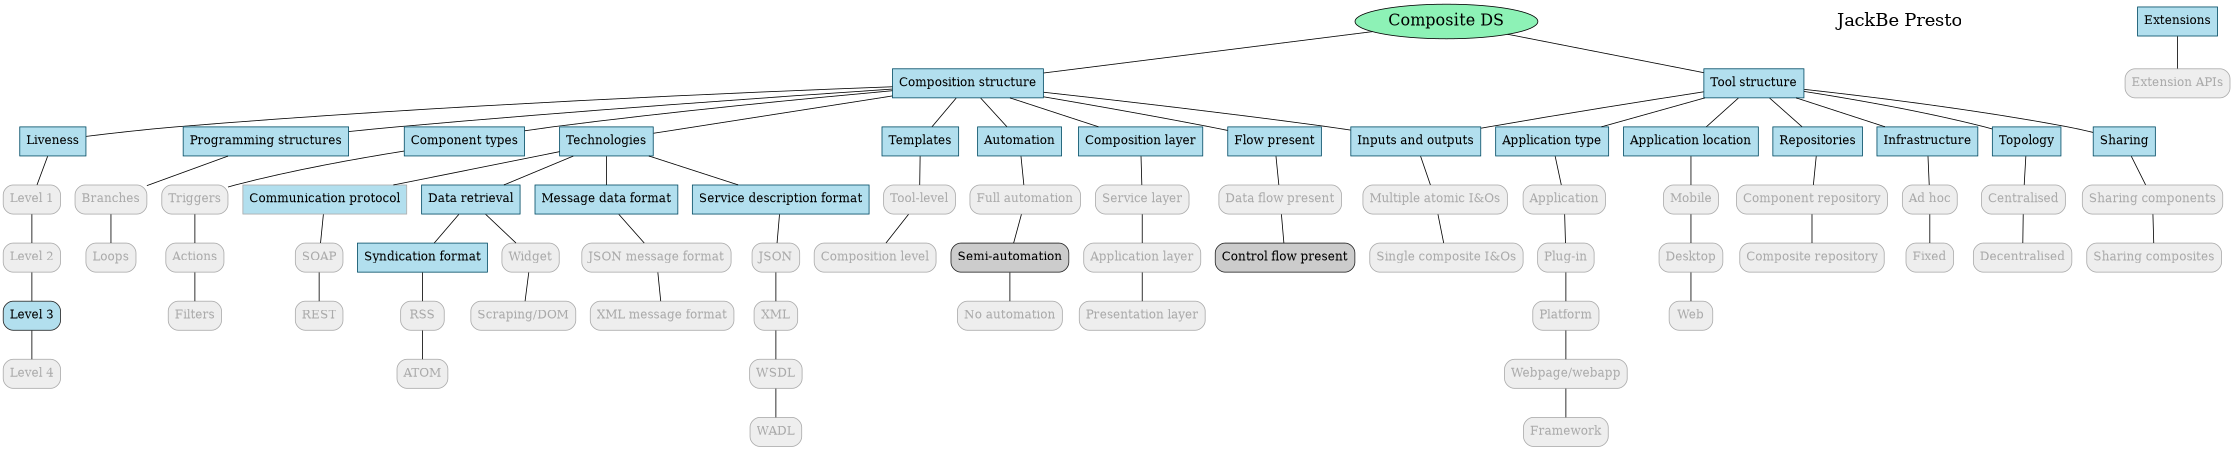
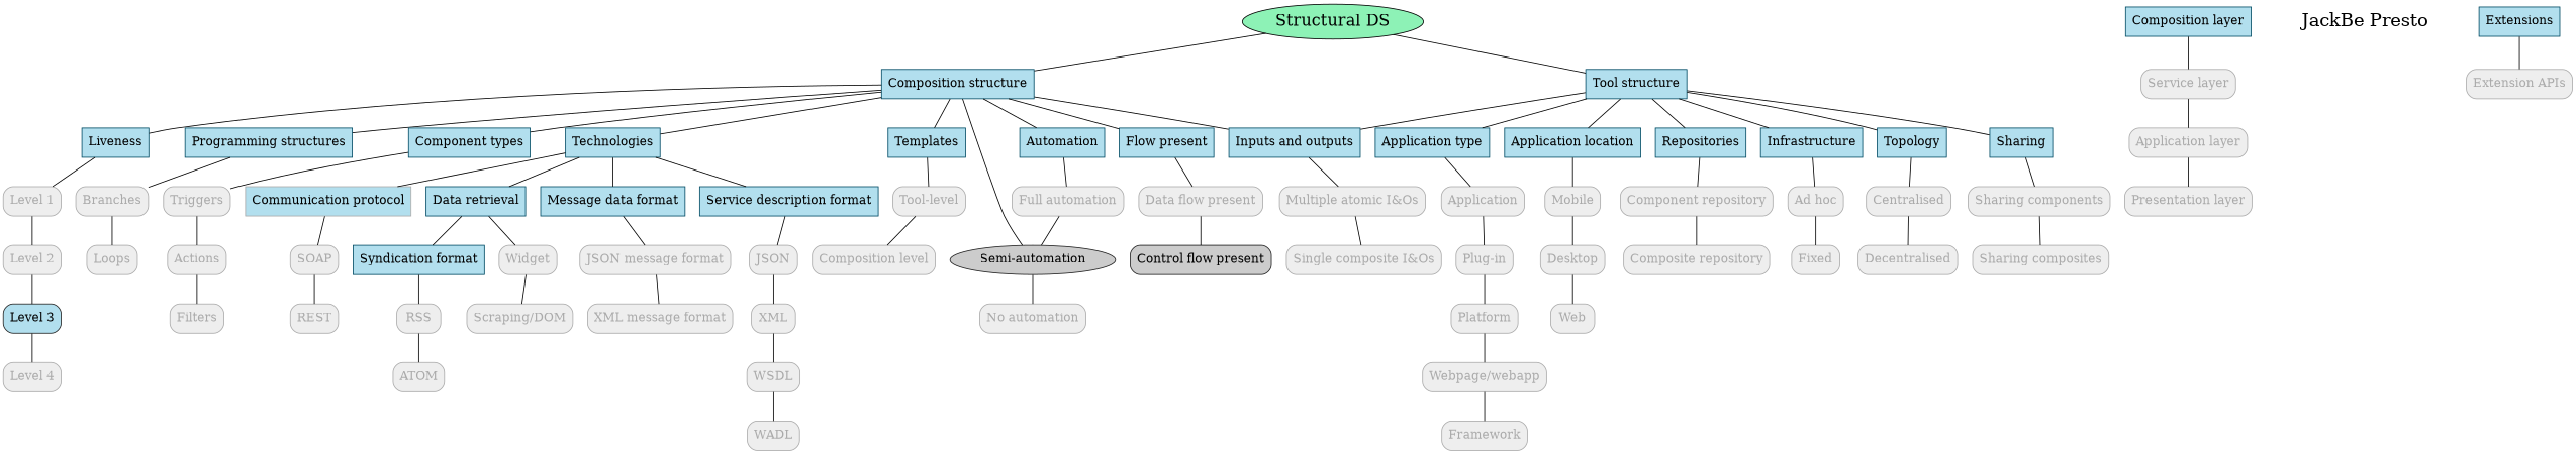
  digraph {
    node [color="#AAAAAA" fillcolor="#EEEEEE" fontsize=15 style="rounded,filled" fontcolor="#AAAAAA" shape=rect]
    edge [arrowhead=none]
-   "Structural DS" [color="047b35" fillcolor="#8df2b6" fontsize=20 style=filled label="Composite DS" fontcolor="" shape=""]
+   "Structural DS" [color="047b35" fillcolor="#8df2b6" fontsize=20 style=filled fontcolor="" shape=""]
    "Composition structure" [color="#004a63" fillcolor=lightblue2 fontcolor="#000000" shape=box style=filled]
    "Tool structure" [color="#004a63" fillcolor=lightblue2 fontcolor="#000000" shape=box style=filled]
    Liveness [color="#004a63" fillcolor=lightblue2 fontcolor="#000000" shape=box style=filled]
    "Programming structures" [color="#004a63" fillcolor=lightblue2 fontcolor="#000000" shape=box style=filled]
    "Component types" [color="#004a63" fillcolor=lightblue2 fontcolor="#000000" shape=box style=filled]
    Technologies [color="#004a63" fillcolor=lightblue2 fontcolor="#000000" shape=box style=filled]
    Templates [color="#004a63" fillcolor=lightblue2 fontcolor="#000000" shape=box style=filled]
    Automation [color="#004a63" fillcolor=lightblue2 fontcolor="#000000" shape=box style=filled]
    "Composition layer" [color="#004a63" fillcolor=lightblue2 fontcolor="#000000" shape=box style=filled]
    "Flow present" [color="#004a63" fillcolor=lightblue2 fontcolor="#000000" shape=box style=filled]
    "Inputs and outputs" [color="#004a63" fillcolor=lightblue2 fontcolor="#000000" shape=box style=filled]
    "Application type" [color="#004a63" fillcolor=lightblue2 fontcolor="#000000" shape=box style=filled]
    "Application location" [color="#004a63" fillcolor=lightblue2 fontcolor="#000000" shape=box style=filled]
    Repositories [color="#004a63" fillcolor=lightblue2 fontcolor="#000000" shape=box style=filled]
    Infrastructure [color="#004a63" fillcolor=lightblue2 fontcolor="#000000" shape=box style=filled]
    Topology [color="#004a63" fillcolor=lightblue2 fontcolor="#000000" shape=box style=filled]
    Sharing [color="#004a63" fillcolor=lightblue2 fontcolor="#000000" shape=box style=filled]
    "JackBe Presto" [color="#FFFFFF" fillcolor="#FFFFFF" fontcolor="#000000" fontsize=22 style=filled shape=""]
    "Level 1"
    Branches
    Triggers
    "Communication protocol" [fillcolor=lightblue2 fontcolor="#000000" shape=box style=filled]
    "Data retrieval" [color="#004a63" fillcolor=lightblue2 fontcolor="#000000" shape=box style=filled]
    "Message data format" [color="#004a63" fillcolor=lightblue2 fontcolor="#000000" shape=box style=filled]
    "Service description format" [color="#004a63" fillcolor=lightblue2 fontcolor="#000000" shape=box style=filled]
    "Tool-level"
    "Full automation"
    "Service layer"
    "Data flow present"
    "Multiple atomic I&Os"
    Extensions [color="#004a63" fillcolor=lightblue2 fontcolor="#000000" shape=box style=filled]
    "Extension APIs"
    Application
    Mobile
    "Component repository"
    "Ad hoc"
    Centralised
    "Sharing components"
    "Level 2"
    Loops
    Actions
    SOAP
    "Syndication format" [color="#004a63" fillcolor=lightblue2 fontcolor="#000000" shape=box style=filled]
    Widget
    "JSON message format"
    JSON
    REST
    RSS
    "Scraping/DOM"
    ATOM
    "XML message format"
    XML
    "Composition level"
-   "Semi-automation" [color="#222222" fillcolor="#CCCCCC" fontcolor="#000000"]
+   "Semi-automation" [color="#222222" fillcolor="#CCCCCC" fontcolor="#000000" shape=ellipse]
    "Application layer"
    "Control flow present" [color="#222222" fillcolor="#CCCCCC" fontcolor="#000000"]
    "Plug-in"
    Desktop
    "Composite repository"
    Fixed
    Decentralised
    "Sharing composites"
    "Single composite I&Os"
    "Level 3" [color="#222222" fillcolor=lightblue2 fontcolor="#000000"]
    "Level 4"
    "No automation"
    Filters
    WSDL
    WADL
    "Presentation layer"
    Platform
    "Webpage/webapp"
    Framework
    Web
    "Structural DS" -> "Composition structure"
    "Structural DS" -> "Tool structure"
    "Composition structure" -> Liveness
    "Composition structure" -> "Programming structures"
    "Composition structure" -> "Component types"
    "Composition structure" -> Technologies
    "Composition structure" -> Templates
    "Composition structure" -> Automation
-   "Composition structure" -> "Composition layer"
+   "Composition structure" -> "Semi-automation"
    "Composition structure" -> "Flow present"
    "Composition structure" -> "Inputs and outputs"
    "Tool structure" -> "Inputs and outputs"
    "Tool structure" -> "Application type"
    "Tool structure" -> "Application location"
    "Tool structure" -> Repositories
    "Tool structure" -> Infrastructure
    "Tool structure" -> Topology
    "Tool structure" -> Sharing
    Liveness -> "Level 1"
    "Programming structures" -> Branches
    "Component types" -> Triggers
    Technologies -> "Communication protocol"
    Technologies -> "Data retrieval"
    Technologies -> "Message data format"
    Technologies -> "Service description format"
    Templates -> "Tool-level"
    Automation -> "Full automation"
    "Composition layer" -> "Service layer"
    "Flow present" -> "Data flow present"
    "Inputs and outputs" -> "Multiple atomic I&Os"
    "Application type" -> Application
    "Application location" -> Mobile
    Repositories -> "Component repository"
    Infrastructure -> "Ad hoc"
    Topology -> Centralised
    Sharing -> "Sharing components"
    "Level 1" -> "Level 2"
    Branches -> Loops
    Triggers -> Actions
    "Communication protocol" -> SOAP
    "Data retrieval" -> "Syndication format"
    "Data retrieval" -> Widget
    "Message data format" -> "JSON message format"
    "Service description format" -> JSON
    "Tool-level" -> "Composition level"
    "Full automation" -> "Semi-automation"
    "Service layer" -> "Application layer"
    "Data flow present" -> "Control flow present"
    "Multiple atomic I&Os" -> "Single composite I&Os"
    Extensions -> "Extension APIs"
    Application -> "Plug-in"
    Mobile -> Desktop
    "Component repository" -> "Composite repository"
    "Ad hoc" -> Fixed
    Centralised -> Decentralised
    "Sharing components" -> "Sharing composites"
    "Level 2" -> "Level 3"
    Actions -> Filters
    SOAP -> REST
    "Syndication format" -> RSS
    Widget -> "Scraping/DOM"
    "JSON message format" -> "XML message format"
    JSON -> XML
    RSS -> ATOM
    XML -> WSDL
    "Semi-automation" -> "No automation"
    "Application layer" -> "Presentation layer"
    "Plug-in" -> Platform
    Desktop -> Web
    "Level 3" -> "Level 4"
    WSDL -> WADL
    Platform -> "Webpage/webapp"
    "Webpage/webapp" -> Framework
  }
